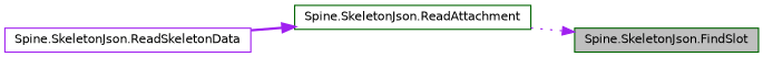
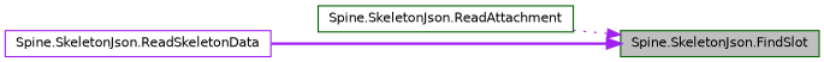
  digraph {
    rankdir=RL
    node [color=darkgreen fillcolor=white fontname=Helvetica fontsize=10 shape=record style=filled]
    edge [color=purple dir=back fontname=Helvetica fontsize=10 labelfontname=Helvetica labelfontsize=10]
    n1 [fillcolor=grey75 fontcolor=black height=0.2 label="Spine.SkeletonJson.FindSlot" width=0.4]
    n2 [height=0.2 label="Spine.SkeletonJson.ReadAttachment" width=0.4]
    n3 [color=purple height=0.2 label="Spine.SkeletonJson.ReadSkeletonData" width=0.4]
    n1 -> n2 [style=dotted]
-   n2 -> n3 [style=bold]
+   n1 -> n3 [style=bold]
  }
